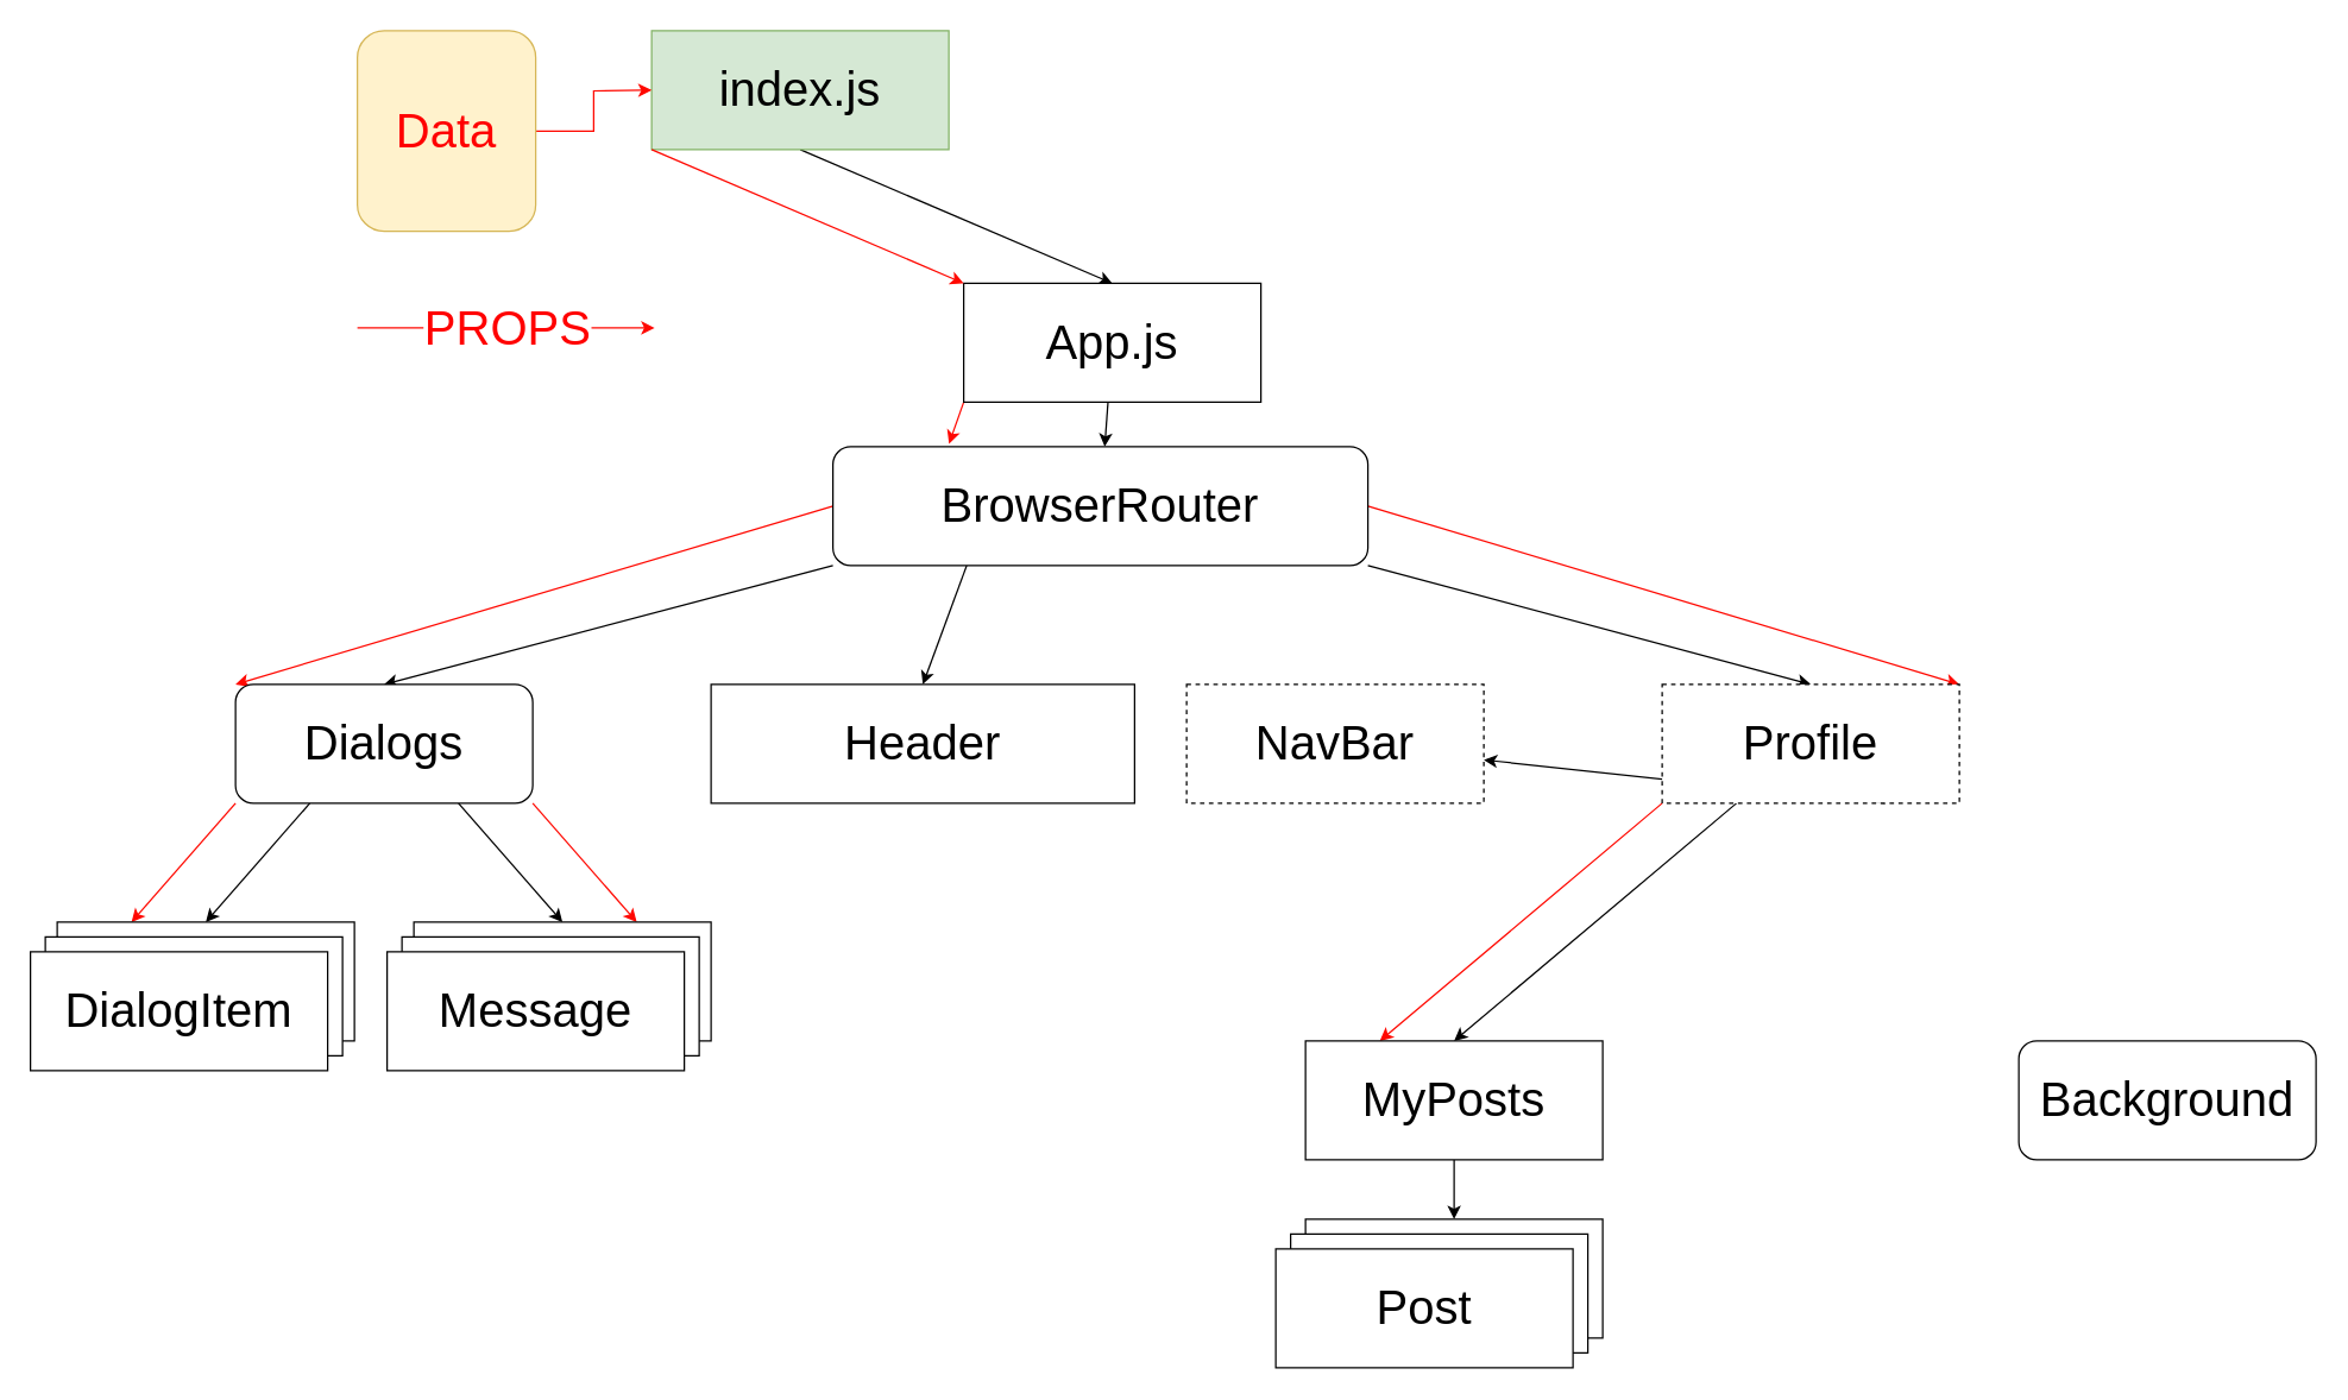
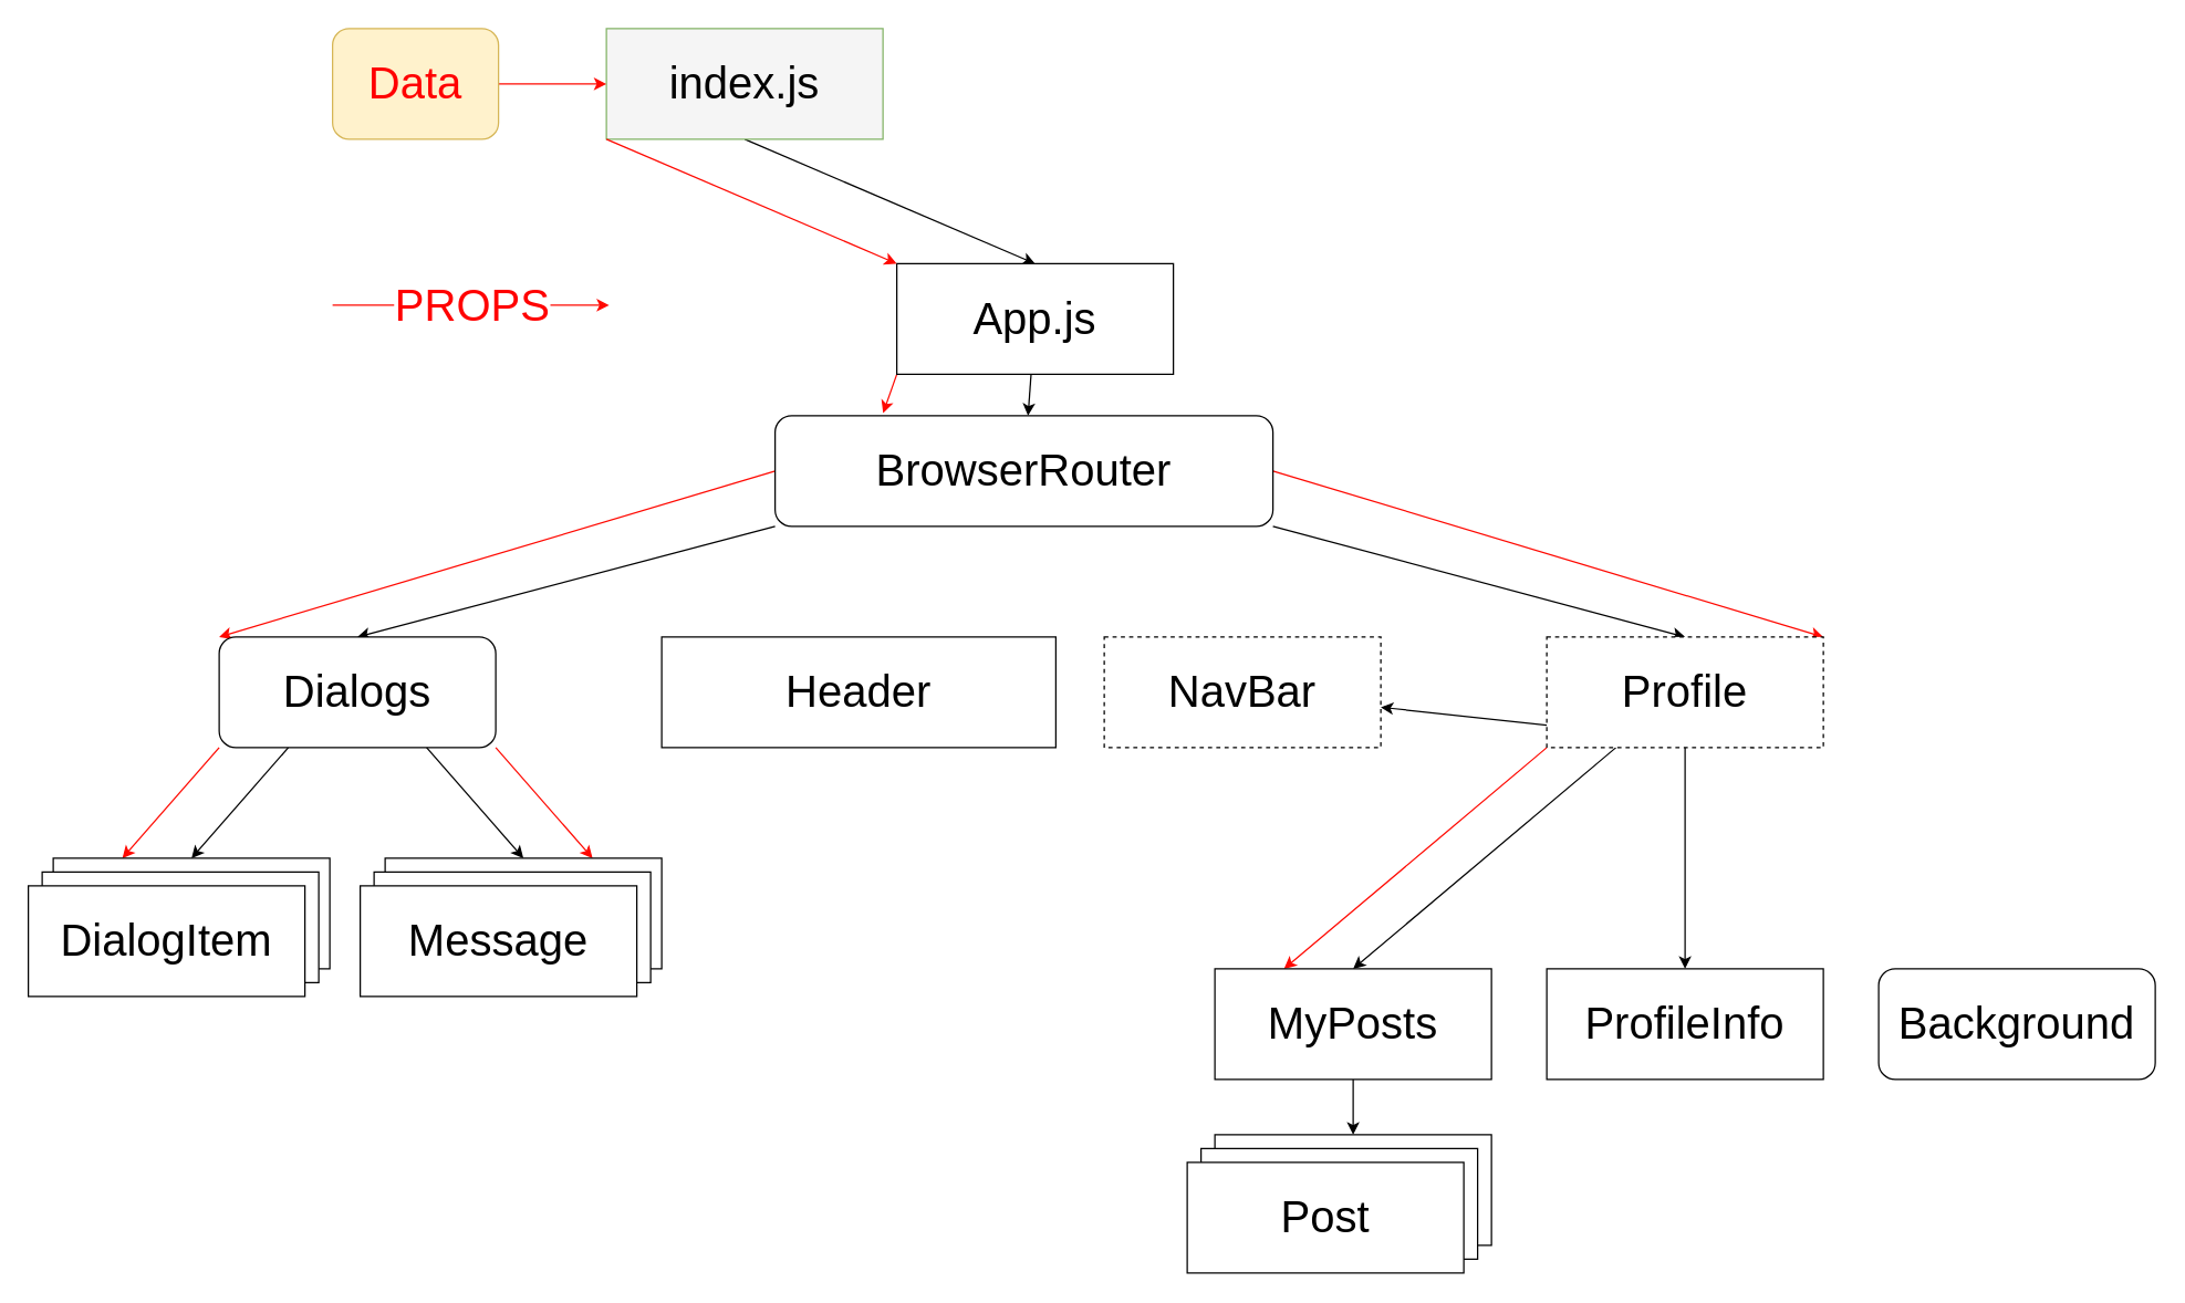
  <mxCell id="0" />
  <mxCell id="1" parent="0" />
  <mxCell id="2" style="edgeStyle=none;rounded=0;orthogonalLoop=1;jettySize=auto;html=1;exitX=0.5;exitY=1;exitDx=0;exitDy=0;entryX=0.5;entryY=0;entryDx=0;entryDy=0;fontSize=32;" parent="1" source="3" target="12" edge="1"><mxGeometry relative="1" as="geometry" /></mxCell>
- <mxCell id="3" value="index.js" style="rounded=0;whiteSpace=wrap;html=1;fontSize=32;fillColor=#d5e8d4;strokeColor=#82b366;" parent="1" vertex="1"><mxGeometry x="438" y="20" width="200" height="80" as="geometry" /></mxCell>
- <mxCell id="4" style="edgeStyle=none;rounded=0;orthogonalLoop=1;jettySize=auto;html=1;exitX=0.25;exitY=1;exitDx=0;exitDy=0;entryX=0.5;entryY=0;entryDx=0;entryDy=0;fontSize=32;" parent="1" source="9" target="24" edge="1"><mxGeometry relative="1" as="geometry" /></mxCell>
+ <mxCell id="3" value="index.js" style="rounded=0;whiteSpace=wrap;html=1;fontSize=32;fillColor=#f5f5f5;strokeColor=#82b366;" parent="1" vertex="1"><mxGeometry x="438" y="20" width="200" height="80" as="geometry" /></mxCell>
  <mxCell id="5" style="edgeStyle=none;rounded=0;orthogonalLoop=1;jettySize=auto;html=1;exitX=0;exitY=1;exitDx=0;exitDy=0;entryX=0.5;entryY=0;entryDx=0;entryDy=0;fontSize=32;" parent="1" source="9" target="23" edge="1"><mxGeometry relative="1" as="geometry" /></mxCell>
  <mxCell id="6" style="edgeStyle=none;rounded=0;orthogonalLoop=1;jettySize=auto;html=1;exitX=1;exitY=1;exitDx=0;exitDy=0;entryX=0.5;entryY=0;entryDx=0;entryDy=0;fontSize=32;" parent="1" source="9" target="18" edge="1"><mxGeometry relative="1" as="geometry" /></mxCell>
  <mxCell id="7" style="edgeStyle=none;rounded=0;orthogonalLoop=1;jettySize=auto;html=1;exitX=0;exitY=0.5;exitDx=0;exitDy=0;entryX=0;entryY=0;entryDx=0;entryDy=0;strokeColor=#FF0800;fontSize=32;fontColor=#FF0000;" edge="1" parent="1" source="9" target="23"><mxGeometry relative="1" as="geometry" /></mxCell>
  <mxCell id="8" style="edgeStyle=none;rounded=0;orthogonalLoop=1;jettySize=auto;html=1;exitX=1;exitY=0.5;exitDx=0;exitDy=0;entryX=1;entryY=0;entryDx=0;entryDy=0;strokeColor=#FF0800;fontSize=32;fontColor=#FF0000;" edge="1" parent="1" source="9" target="18"><mxGeometry relative="1" as="geometry" /></mxCell>
  <mxCell id="9" value="BrowserRouter" style="whiteSpace=wrap;html=1;fontSize=32;rounded=1;" parent="1" vertex="1"><mxGeometry x="560" y="300" width="360" height="80" as="geometry" /></mxCell>
  <mxCell id="10" value="" style="edgeStyle=none;rounded=0;orthogonalLoop=1;jettySize=auto;html=1;fontSize=32;" parent="1" source="12" target="9" edge="1"><mxGeometry relative="1" as="geometry" /></mxCell>
  <mxCell id="11" style="edgeStyle=none;rounded=0;orthogonalLoop=1;jettySize=auto;html=1;exitX=0;exitY=1;exitDx=0;exitDy=0;entryX=0.217;entryY=-0.025;entryDx=0;entryDy=0;entryPerimeter=0;strokeColor=#FF0800;fontSize=32;fontColor=#FF0000;" edge="1" parent="1" source="12" target="9"><mxGeometry relative="1" as="geometry" /></mxCell>
  <mxCell id="12" value="App.js" style="rounded=0;whiteSpace=wrap;html=1;fontSize=32;" parent="1" vertex="1"><mxGeometry x="648" y="190" width="200" height="80" as="geometry" /></mxCell>
  <mxCell id="13" value="NavBar" style="rounded=0;whiteSpace=wrap;html=1;fontSize=32;dashed=1;" parent="1" vertex="1"><mxGeometry x="798" y="460" width="200" height="80" as="geometry" /></mxCell>
  <mxCell id="14" style="edgeStyle=none;rounded=0;orthogonalLoop=1;jettySize=auto;html=1;exitX=0.25;exitY=1;exitDx=0;exitDy=0;entryX=0.5;entryY=0;entryDx=0;entryDy=0;fontSize=32;" parent="1" source="18" target="30" edge="1"><mxGeometry relative="1" as="geometry" /></mxCell>
+ <mxCell id="15" style="edgeStyle=none;rounded=0;orthogonalLoop=1;jettySize=auto;html=1;exitX=0.5;exitY=1;exitDx=0;exitDy=0;entryX=0.5;entryY=0;entryDx=0;entryDy=0;fontSize=32;" parent="1" source="18" target="28" edge="1"><mxGeometry relative="1" as="geometry" /></mxCell>
  <mxCell id="16" style="edgeStyle=none;rounded=0;orthogonalLoop=1;jettySize=auto;html=1;exitX=0.75;exitY=1;exitDx=0;exitDy=0;fontSize=32;" parent="1" source="18" target="13" edge="1"><mxGeometry relative="1" as="geometry" /></mxCell>
  <mxCell id="17" style="edgeStyle=none;rounded=0;orthogonalLoop=1;jettySize=auto;html=1;exitX=0;exitY=1;exitDx=0;exitDy=0;entryX=0.25;entryY=0;entryDx=0;entryDy=0;strokeColor=#FF0800;fontSize=32;fontColor=#FF0000;" edge="1" parent="1" source="18" target="30"><mxGeometry relative="1" as="geometry" /></mxCell>
  <mxCell id="18" value="Profile" style="rounded=0;whiteSpace=wrap;html=1;fontSize=32;dashed=1;" parent="1" vertex="1"><mxGeometry x="1118" y="460" width="200" height="80" as="geometry" /></mxCell>
  <mxCell id="19" style="edgeStyle=none;rounded=0;orthogonalLoop=1;jettySize=auto;html=1;exitX=0.25;exitY=1;exitDx=0;exitDy=0;entryX=0.5;entryY=0;entryDx=0;entryDy=0;fontSize=32;" parent="1" source="23" target="25" edge="1"><mxGeometry relative="1" as="geometry" /></mxCell>
  <mxCell id="20" style="edgeStyle=none;rounded=0;orthogonalLoop=1;jettySize=auto;html=1;exitX=0.75;exitY=1;exitDx=0;exitDy=0;entryX=0.5;entryY=0;entryDx=0;entryDy=0;fontSize=32;" parent="1" source="23" target="26" edge="1"><mxGeometry relative="1" as="geometry" /></mxCell>
  <mxCell id="21" style="edgeStyle=none;rounded=0;orthogonalLoop=1;jettySize=auto;html=1;exitX=0;exitY=1;exitDx=0;exitDy=0;entryX=0.25;entryY=0;entryDx=0;entryDy=0;strokeColor=#FF0800;fontSize=32;fontColor=#FF0000;" edge="1" parent="1" source="23" target="25"><mxGeometry relative="1" as="geometry" /></mxCell>
  <mxCell id="22" style="edgeStyle=none;rounded=0;orthogonalLoop=1;jettySize=auto;html=1;exitX=1;exitY=1;exitDx=0;exitDy=0;entryX=0.75;entryY=0;entryDx=0;entryDy=0;strokeColor=#FF0800;fontSize=32;fontColor=#FF0000;" edge="1" parent="1" source="23" target="26"><mxGeometry relative="1" as="geometry" /></mxCell>
  <mxCell id="23" value="Dialogs" style="whiteSpace=wrap;html=1;fontSize=32;rounded=1;" parent="1" vertex="1"><mxGeometry x="158" y="460" width="200" height="80" as="geometry" /></mxCell>
  <mxCell id="24" value="Header" style="rounded=0;whiteSpace=wrap;html=1;fontSize=32;" parent="1" vertex="1"><mxGeometry x="478" y="460" width="285" height="80" as="geometry" /></mxCell>
  <mxCell id="25" value="DialogItem" style="rounded=0;whiteSpace=wrap;html=1;fontSize=32;" parent="1" vertex="1"><mxGeometry x="38" y="620" width="200" height="80" as="geometry" /></mxCell>
  <mxCell id="26" value="Message" style="rounded=0;whiteSpace=wrap;html=1;fontSize=32;" parent="1" vertex="1"><mxGeometry x="278" y="620" width="200" height="80" as="geometry" /></mxCell>
  <mxCell id="27" value="Background" style="whiteSpace=wrap;html=1;fontSize=32;rounded=1;" parent="1" vertex="1"><mxGeometry x="1358" y="700" width="200" height="80" as="geometry" /></mxCell>
+ <mxCell id="28" value="ProfileInfo" style="rounded=0;whiteSpace=wrap;html=1;fontSize=32;" parent="1" vertex="1"><mxGeometry x="1118" y="700" width="200" height="80" as="geometry" /></mxCell>
  <mxCell id="29" style="edgeStyle=none;rounded=0;orthogonalLoop=1;jettySize=auto;html=1;exitX=0.5;exitY=1;exitDx=0;exitDy=0;entryX=0.5;entryY=0;entryDx=0;entryDy=0;fontSize=32;" parent="1" source="30" target="31" edge="1"><mxGeometry relative="1" as="geometry" /></mxCell>
  <mxCell id="30" value="MyPosts" style="rounded=0;whiteSpace=wrap;html=1;fontSize=32;" parent="1" vertex="1"><mxGeometry x="878" y="700" width="200" height="80" as="geometry" /></mxCell>
  <mxCell id="31" value="MyPosts" style="rounded=0;whiteSpace=wrap;html=1;fontSize=32;" parent="1" vertex="1"><mxGeometry x="878" y="820" width="200" height="80" as="geometry" /></mxCell>
  <mxCell id="32" value="MyPosts" style="rounded=0;whiteSpace=wrap;html=1;fontSize=32;" parent="1" vertex="1"><mxGeometry x="868" y="830" width="200" height="80" as="geometry" /></mxCell>
  <mxCell id="33" value="Post" style="rounded=0;whiteSpace=wrap;html=1;fontSize=32;" parent="1" vertex="1"><mxGeometry x="858" y="840" width="200" height="80" as="geometry" /></mxCell>
  <mxCell id="34" value="DialogItem" style="rounded=0;whiteSpace=wrap;html=1;fontSize=32;" parent="1" vertex="1"><mxGeometry x="30" y="630" width="200" height="80" as="geometry" /></mxCell>
  <mxCell id="35" value="DialogItem" style="rounded=0;whiteSpace=wrap;html=1;fontSize=32;" parent="1" vertex="1"><mxGeometry x="20" y="640" width="200" height="80" as="geometry" /></mxCell>
  <mxCell id="36" value="Message" style="rounded=0;whiteSpace=wrap;html=1;fontSize=32;" parent="1" vertex="1"><mxGeometry x="270" y="630" width="200" height="80" as="geometry" /></mxCell>
  <mxCell id="37" value="Message" style="rounded=0;whiteSpace=wrap;html=1;fontSize=32;" parent="1" vertex="1"><mxGeometry x="260" y="640" width="200" height="80" as="geometry" /></mxCell>
  <mxCell id="38" value="" style="edgeStyle=orthogonalEdgeStyle;rounded=0;orthogonalLoop=1;jettySize=auto;html=1;fontSize=32;fontColor=#FF0000;fillColor=#f8cecc;strokeColor=#FF0800;" edge="1" parent="1" source="39"><mxGeometry relative="1" as="geometry"><mxPoint x="438" y="60" as="targetPoint" /></mxGeometry></mxCell>
- <mxCell id="39" value="Data" style="rounded=1;whiteSpace=wrap;html=1;fontSize=32;fillColor=#fff2cc;strokeColor=#d6b656;fontColor=#FF0000;" vertex="1" parent="1"><mxGeometry x="240" y="20" width="120" height="135" as="geometry" /></mxCell>
+ <mxCell id="39" value="Data" style="rounded=1;whiteSpace=wrap;html=1;fontSize=32;fillColor=#fff2cc;strokeColor=#d6b656;fontColor=#FF0000;" vertex="1" parent="1"><mxGeometry x="240" y="20" width="120" height="80" as="geometry" /></mxCell>
  <mxCell id="40" value="" style="rounded=0;orthogonalLoop=1;jettySize=auto;html=1;fontSize=32;fontColor=#FF0000;fillColor=#f8cecc;strokeColor=#FF0800;exitX=0;exitY=1;exitDx=0;exitDy=0;entryX=0;entryY=0;entryDx=0;entryDy=0;" edge="1" parent="1" source="3" target="12"><mxGeometry relative="1" as="geometry"><mxPoint x="370" y="70" as="sourcePoint" /><mxPoint x="448" y="70" as="targetPoint" /></mxGeometry></mxCell>
  <mxCell id="41" value="" style="rounded=0;orthogonalLoop=1;jettySize=auto;html=1;fontSize=32;fontColor=#FF0000;fillColor=#f8cecc;strokeColor=#FF0800;entryX=0;entryY=0;entryDx=0;entryDy=0;" edge="1" parent="1"><mxGeometry relative="1" as="geometry"><mxPoint x="240" y="220" as="sourcePoint" /><mxPoint x="440" y="220" as="targetPoint" /></mxGeometry></mxCell>
  <mxCell id="42" value="PROPS" style="edgeLabel;html=1;align=center;verticalAlign=middle;resizable=0;points=[];fontSize=32;fontColor=#FF0000;" vertex="1" connectable="0" parent="41"><mxGeometry x="0.48" y="2" relative="1" as="geometry"><mxPoint x="-48" y="2" as="offset" /></mxGeometry></mxCell>
